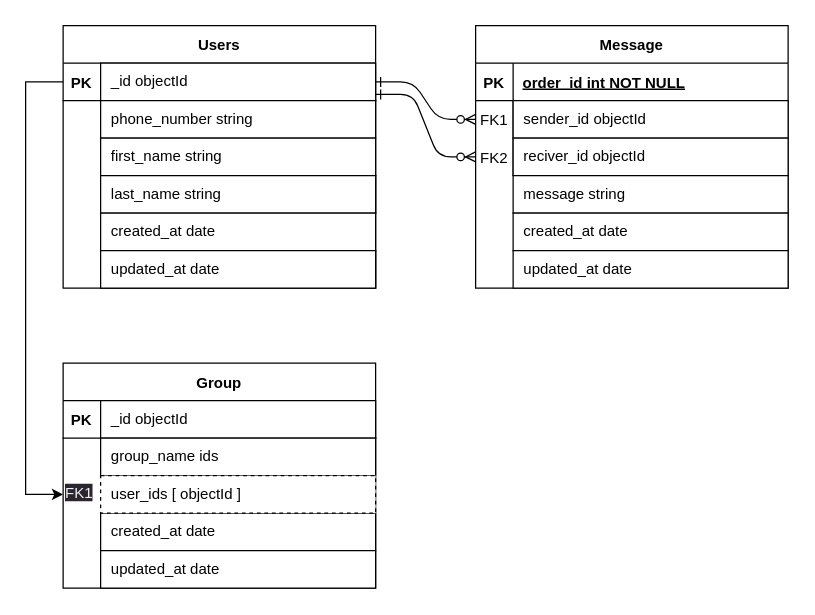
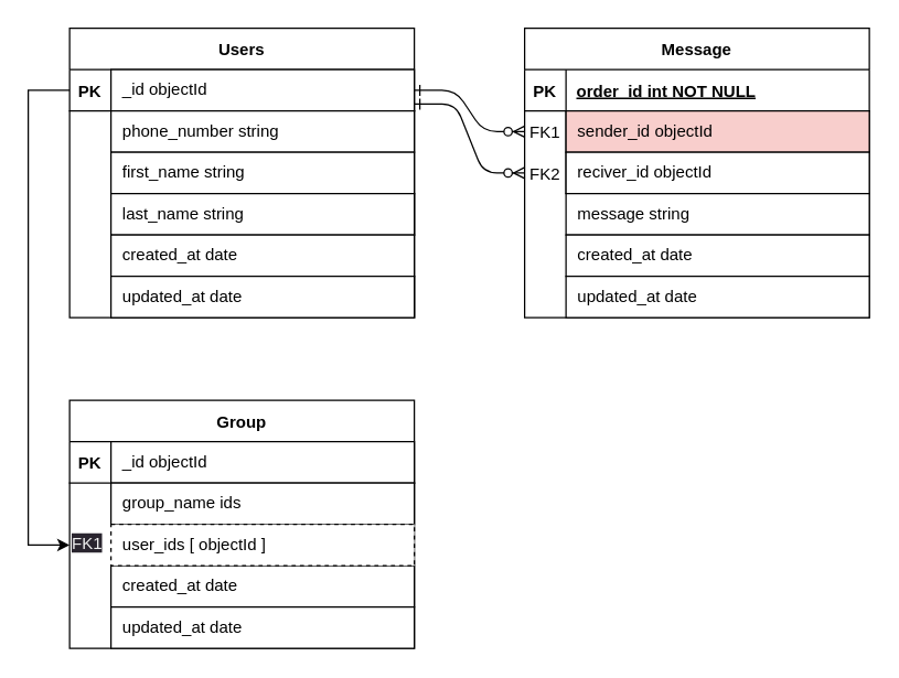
  <mxCell id="0" />
  <mxCell id="1" parent="0" />
  <mxCell id="2" value="" style="edgeStyle=entityRelationEdgeStyle;endArrow=ERzeroToMany;startArrow=ERone;endFill=1;startFill=0;" parent="1" source="14" target="7" edge="1"><mxGeometry width="100" height="100" relative="1" as="geometry"><mxPoint x="270" y="620" as="sourcePoint" /><mxPoint x="370" y="520" as="targetPoint" /></mxGeometry></mxCell>
  <mxCell id="3" value="Message" style="shape=table;startSize=30;container=1;collapsible=1;childLayout=tableLayout;fixedRows=1;rowLines=0;fontStyle=1;align=center;resizeLast=1;" parent="1" vertex="1"><mxGeometry x="380" y="20" width="250" height="210" as="geometry" /></mxCell>
  <mxCell id="4" value="" style="shape=partialRectangle;collapsible=0;dropTarget=0;pointerEvents=0;fillColor=none;points=[[0,0.5],[1,0.5]];portConstraint=eastwest;top=0;left=0;right=0;bottom=1;" parent="3" vertex="1"><mxGeometry y="30" width="250" height="30" as="geometry" /></mxCell>
  <mxCell id="5" value="PK" style="shape=partialRectangle;overflow=hidden;connectable=0;fillColor=none;top=0;left=0;bottom=0;right=0;fontStyle=1;" parent="4" vertex="1"><mxGeometry width="30" height="30" as="geometry"><mxRectangle width="30" height="30" as="alternateBounds" /></mxGeometry></mxCell>
  <mxCell id="6" value="order_id int NOT NULL " style="shape=partialRectangle;overflow=hidden;connectable=0;fillColor=none;top=0;left=0;bottom=0;right=0;align=left;spacingLeft=6;fontStyle=5;" parent="4" vertex="1"><mxGeometry x="30" width="220" height="30" as="geometry"><mxRectangle width="220" height="30" as="alternateBounds" /></mxGeometry></mxCell>
  <mxCell id="7" value="" style="shape=partialRectangle;collapsible=0;dropTarget=0;pointerEvents=0;fillColor=none;points=[[0,0.5],[1,0.5]];portConstraint=eastwest;top=0;left=0;right=0;bottom=0;" parent="3" vertex="1"><mxGeometry y="60" width="250" height="30" as="geometry" /></mxCell>
  <mxCell id="8" value="FK1" style="shape=partialRectangle;overflow=hidden;connectable=0;fillColor=none;top=0;left=0;bottom=0;right=0;" parent="7" vertex="1"><mxGeometry width="30" height="30" as="geometry"><mxRectangle width="30" height="30" as="alternateBounds" /></mxGeometry></mxCell>
  <mxCell id="9" value=" int NOT NULL" style="shape=partialRectangle;overflow=hidden;connectable=0;fillColor=none;top=0;left=0;bottom=0;right=0;align=left;spacingLeft=6;" parent="7" vertex="1"><mxGeometry x="30" width="220" height="30" as="geometry"><mxRectangle width="220" height="30" as="alternateBounds" /></mxGeometry></mxCell>
  <mxCell id="10" value="" style="shape=partialRectangle;collapsible=0;dropTarget=0;pointerEvents=0;fillColor=none;points=[[0,0.5],[1,0.5]];portConstraint=eastwest;top=0;left=0;right=0;bottom=0;" parent="3" vertex="1"><mxGeometry y="90" width="250" height="30" as="geometry" /></mxCell>
  <mxCell id="11" value="FK2" style="shape=partialRectangle;overflow=hidden;connectable=0;fillColor=none;top=0;left=0;bottom=0;right=0;" parent="10" vertex="1"><mxGeometry width="30" height="30" as="geometry"><mxRectangle width="30" height="30" as="alternateBounds" /></mxGeometry></mxCell>
  <mxCell id="12" value="date date NOT NULL" style="shape=partialRectangle;overflow=hidden;connectable=0;fillColor=none;top=0;left=0;bottom=0;right=0;align=left;spacingLeft=6;" parent="10" vertex="1"><mxGeometry x="30" width="220" height="30" as="geometry"><mxRectangle width="220" height="30" as="alternateBounds" /></mxGeometry></mxCell>
  <mxCell id="13" value="Users" style="shape=table;startSize=30;container=1;collapsible=1;childLayout=tableLayout;fixedRows=1;rowLines=0;fontStyle=1;align=center;resizeLast=1;" parent="1" vertex="1"><mxGeometry x="50" y="20" width="250" height="210" as="geometry" /></mxCell>
  <mxCell id="14" value="" style="shape=partialRectangle;collapsible=0;dropTarget=0;pointerEvents=0;fillColor=none;points=[[0,0.5],[1,0.5]];portConstraint=eastwest;top=0;left=0;right=0;bottom=1;" parent="13" vertex="1"><mxGeometry y="30" width="250" height="30" as="geometry" /></mxCell>
  <mxCell id="15" value="PK" style="shape=partialRectangle;overflow=hidden;connectable=0;fillColor=none;top=0;left=0;bottom=0;right=0;fontStyle=1;" parent="14" vertex="1"><mxGeometry width="30" height="30" as="geometry"><mxRectangle width="30" height="30" as="alternateBounds" /></mxGeometry></mxCell>
  <mxCell id="16" value="" style="shape=partialRectangle;overflow=hidden;connectable=0;fillColor=none;top=0;left=0;bottom=0;right=0;align=left;spacingLeft=6;fontStyle=5;" parent="14" vertex="1"><mxGeometry x="30" width="220" height="30" as="geometry"><mxRectangle width="220" height="30" as="alternateBounds" /></mxGeometry></mxCell>
  <mxCell id="17" value="" style="shape=partialRectangle;collapsible=0;dropTarget=0;pointerEvents=0;fillColor=none;points=[[0,0.5],[1,0.5]];portConstraint=eastwest;top=0;left=0;right=0;bottom=0;" parent="13" vertex="1"><mxGeometry y="60" width="250" height="30" as="geometry" /></mxCell>
  <mxCell id="18" value="" style="shape=partialRectangle;overflow=hidden;connectable=0;fillColor=none;top=0;left=0;bottom=0;right=0;" parent="17" vertex="1"><mxGeometry width="30" height="30" as="geometry"><mxRectangle width="30" height="30" as="alternateBounds" /></mxGeometry></mxCell>
  <mxCell id="19" value="name char(50) NOT NULL" style="shape=partialRectangle;overflow=hidden;connectable=0;fillColor=none;top=0;left=0;bottom=0;right=0;align=left;spacingLeft=6;" parent="17" vertex="1"><mxGeometry x="30" width="220" height="30" as="geometry"><mxRectangle width="220" height="30" as="alternateBounds" /></mxGeometry></mxCell>
  <mxCell id="20" value="" style="shape=partialRectangle;overflow=hidden;connectable=0;fillColor=none;top=0;left=0;bottom=0;right=0;" vertex="1" parent="1"><mxGeometry x="380" y="130" width="30" height="30" as="geometry"><mxRectangle width="30" height="30" as="alternateBounds" /></mxGeometry></mxCell>
- <mxCell id="21" value="&amp;nbsp; sender_id objectId" style="rounded=0;whiteSpace=wrap;html=1;align=left;" vertex="1" parent="1"><mxGeometry x="410" y="80" width="220" height="30" as="geometry" /></mxCell>
+ <mxCell id="21" value="&amp;nbsp; sender_id objectId" style="rounded=0;whiteSpace=wrap;html=1;align=left;fillColor=#f8cecc;" vertex="1" parent="1"><mxGeometry x="410" y="80" width="220" height="30" as="geometry" /></mxCell>
  <mxCell id="22" value="&amp;nbsp; _id objectId" style="rounded=0;whiteSpace=wrap;html=1;align=left;" vertex="1" parent="1"><mxGeometry x="80" y="50" width="220" height="30" as="geometry" /></mxCell>
  <mxCell id="23" value="&amp;nbsp; phone_number string" style="rounded=0;whiteSpace=wrap;html=1;align=left;" vertex="1" parent="1"><mxGeometry x="80" y="80" width="220" height="30" as="geometry" /></mxCell>
  <mxCell id="24" value="&amp;nbsp; first_name string" style="rounded=0;whiteSpace=wrap;html=1;align=left;" vertex="1" parent="1"><mxGeometry x="80" y="110" width="220" height="30" as="geometry" /></mxCell>
  <mxCell id="25" value="" style="rounded=0;whiteSpace=wrap;html=1;" vertex="1" parent="1"><mxGeometry x="80" y="140" width="220" height="30" as="geometry" /></mxCell>
  <mxCell id="26" value="&amp;nbsp; last_name string" style="rounded=0;whiteSpace=wrap;html=1;align=left;" vertex="1" parent="1"><mxGeometry x="80" y="140" width="220" height="30" as="geometry" /></mxCell>
  <mxCell id="27" value="&lt;div style=&quot;&quot;&gt;&lt;span style=&quot;background-color: initial;&quot;&gt;&amp;nbsp; created_at date&lt;/span&gt;&lt;/div&gt;&lt;span id=&quot;docs-internal-guid-f89b37d5-7fff-d324-8cfe-69596e6fcac3&quot;&gt;&lt;/span&gt;" style="whiteSpace=wrap;html=1;align=left;" vertex="1" parent="1"><mxGeometry x="80" y="170" width="220" height="30" as="geometry" /></mxCell>
  <mxCell id="28" value="" style="whiteSpace=wrap;html=1;" vertex="1" parent="1"><mxGeometry x="80" y="200" width="220" height="30" as="geometry" /></mxCell>
  <mxCell id="29" value="&lt;div style=&quot;&quot;&gt;&lt;span style=&quot;background-color: initial;&quot;&gt;&amp;nbsp; updated_at date&lt;/span&gt;&lt;/div&gt;&lt;span id=&quot;docs-internal-guid-f89b37d5-7fff-d324-8cfe-69596e6fcac3&quot;&gt;&lt;/span&gt;" style="whiteSpace=wrap;html=1;align=left;" vertex="1" parent="1"><mxGeometry x="80" y="200" width="220" height="30" as="geometry" /></mxCell>
  <mxCell id="30" value="&amp;nbsp; reciver_id objectId" style="rounded=0;whiteSpace=wrap;html=1;align=left;" vertex="1" parent="1"><mxGeometry x="410" y="110" width="220" height="30" as="geometry" /></mxCell>
  <mxCell id="31" value="&amp;nbsp; message string" style="rounded=0;whiteSpace=wrap;html=1;align=left;" vertex="1" parent="1"><mxGeometry x="410" y="140" width="220" height="30" as="geometry" /></mxCell>
  <mxCell id="32" value="&lt;div style=&quot;&quot;&gt;&lt;span style=&quot;background-color: initial;&quot;&gt;&amp;nbsp; created_at date&lt;/span&gt;&lt;/div&gt;&lt;span id=&quot;docs-internal-guid-f89b37d5-7fff-d324-8cfe-69596e6fcac3&quot;&gt;&lt;/span&gt;" style="whiteSpace=wrap;html=1;align=left;" vertex="1" parent="1"><mxGeometry x="410" y="170" width="220" height="30" as="geometry" /></mxCell>
  <mxCell id="33" value="&lt;div style=&quot;&quot;&gt;&lt;span style=&quot;background-color: initial;&quot;&gt;&amp;nbsp; updated_at date&lt;/span&gt;&lt;/div&gt;&lt;span id=&quot;docs-internal-guid-f89b37d5-7fff-d324-8cfe-69596e6fcac3&quot;&gt;&lt;/span&gt;" style="whiteSpace=wrap;html=1;align=left;" vertex="1" parent="1"><mxGeometry x="410" y="200" width="220" height="30" as="geometry" /></mxCell>
  <mxCell id="34" value="" style="edgeStyle=entityRelationEdgeStyle;endArrow=ERzeroToMany;startArrow=ERone;endFill=1;startFill=0;entryX=0;entryY=0.5;entryDx=0;entryDy=0;" edge="1" parent="1" target="10"><mxGeometry width="100" height="100" relative="1" as="geometry"><mxPoint x="300" y="75" as="sourcePoint" /><mxPoint x="380" y="105" as="targetPoint" /></mxGeometry></mxCell>
  <mxCell id="35" value="Group" style="shape=table;startSize=30;container=1;collapsible=1;childLayout=tableLayout;fixedRows=1;rowLines=0;fontStyle=1;align=center;resizeLast=1;" vertex="1" parent="1"><mxGeometry x="50" y="290" width="250" height="180" as="geometry" /></mxCell>
  <mxCell id="36" value="" style="shape=partialRectangle;collapsible=0;dropTarget=0;pointerEvents=0;fillColor=none;points=[[0,0.5],[1,0.5]];portConstraint=eastwest;top=0;left=0;right=0;bottom=1;" vertex="1" parent="35"><mxGeometry y="30" width="250" height="30" as="geometry" /></mxCell>
  <mxCell id="37" value="PK" style="shape=partialRectangle;overflow=hidden;connectable=0;fillColor=none;top=0;left=0;bottom=0;right=0;fontStyle=1;" vertex="1" parent="36"><mxGeometry width="30" height="30" as="geometry"><mxRectangle width="30" height="30" as="alternateBounds" /></mxGeometry></mxCell>
  <mxCell id="38" value="_id" style="shape=partialRectangle;overflow=hidden;connectable=0;fillColor=none;top=0;left=0;bottom=0;right=0;align=left;spacingLeft=6;fontStyle=5;" vertex="1" parent="36"><mxGeometry x="30" width="220" height="30" as="geometry"><mxRectangle width="220" height="30" as="alternateBounds" /></mxGeometry></mxCell>
  <mxCell id="39" value="&amp;nbsp; _id objectId" style="rounded=0;whiteSpace=wrap;html=1;align=left;" vertex="1" parent="1"><mxGeometry x="80" y="320" width="220" height="30" as="geometry" /></mxCell>
  <mxCell id="40" value="&lt;div style=&quot;&quot;&gt;&lt;span style=&quot;background-color: initial;&quot;&gt;&amp;nbsp; created_at date&lt;/span&gt;&lt;/div&gt;&lt;span id=&quot;docs-internal-guid-f89b37d5-7fff-d324-8cfe-69596e6fcac3&quot;&gt;&lt;/span&gt;" style="whiteSpace=wrap;html=1;align=left;" vertex="1" parent="1"><mxGeometry x="80" y="410" width="220" height="30" as="geometry" /></mxCell>
  <mxCell id="41" value="&lt;div style=&quot;&quot;&gt;&lt;span style=&quot;background-color: initial;&quot;&gt;&amp;nbsp; updated_at date&lt;/span&gt;&lt;/div&gt;&lt;span id=&quot;docs-internal-guid-f89b37d5-7fff-d324-8cfe-69596e6fcac3&quot;&gt;&lt;/span&gt;" style="whiteSpace=wrap;html=1;align=left;" vertex="1" parent="1"><mxGeometry x="80" y="440" width="220" height="30" as="geometry" /></mxCell>
  <mxCell id="42" value="&amp;nbsp; group_name ids" style="rounded=0;whiteSpace=wrap;html=1;align=left;" vertex="1" parent="1"><mxGeometry x="80" y="350" width="220" height="30" as="geometry" /></mxCell>
  <mxCell id="43" value="&amp;nbsp; user_ids [ objectId ]" style="rounded=0;whiteSpace=wrap;html=1;align=left;dashed=1;" vertex="1" parent="1"><mxGeometry x="80" y="380" width="220" height="30" as="geometry" /></mxCell>
  <mxCell id="44" style="edgeStyle=orthogonalEdgeStyle;rounded=0;orthogonalLoop=1;jettySize=auto;html=1;exitX=0;exitY=0.5;exitDx=0;exitDy=0;entryX=0;entryY=0.5;entryDx=0;entryDy=0;" edge="1" parent="1" source="14" target="45"><mxGeometry relative="1" as="geometry"><mxPoint x="50" y="360" as="targetPoint" /><Array as="points"><mxPoint x="20" y="65" /><mxPoint x="20" y="395" /></Array></mxGeometry></mxCell>
  <mxCell id="45" value="&lt;span style=&quot;color: rgb(240, 240, 240); font-family: Helvetica; font-size: 12px; font-style: normal; font-variant-ligatures: normal; font-variant-caps: normal; font-weight: 400; letter-spacing: normal; orphans: 2; text-align: center; text-indent: 0px; text-transform: none; widows: 2; word-spacing: 0px; -webkit-text-stroke-width: 0px; background-color: rgb(42, 37, 47); text-decoration-thickness: initial; text-decoration-style: initial; text-decoration-color: initial; float: none; display: inline !important;&quot;&gt;FK1&lt;/span&gt;" style="text;whiteSpace=wrap;html=1;" vertex="1" parent="1"><mxGeometry x="50" y="380" width="30" height="30" as="geometry" /></mxCell>
